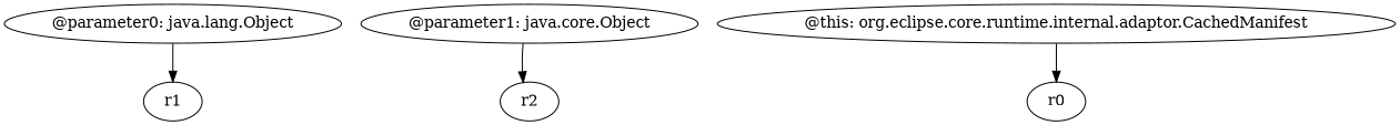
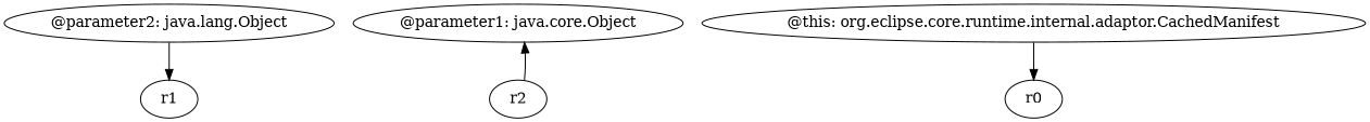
  digraph {
-   n1 [label="@parameter0: java.lang.Object"]
+   n1 [label="@parameter2: java.lang.Object"]
    n2 [label=r1]
    n3 [label="@parameter1: java.core.Object"]
    n4 [label=r2]
    n5 [label="@this: org.eclipse.core.runtime.internal.adaptor.CachedManifest"]
    n6 [label=r0]
    n1 -> n2
-   n3 -> n4
+   n4 -> n3
    n5 -> n6
  }
